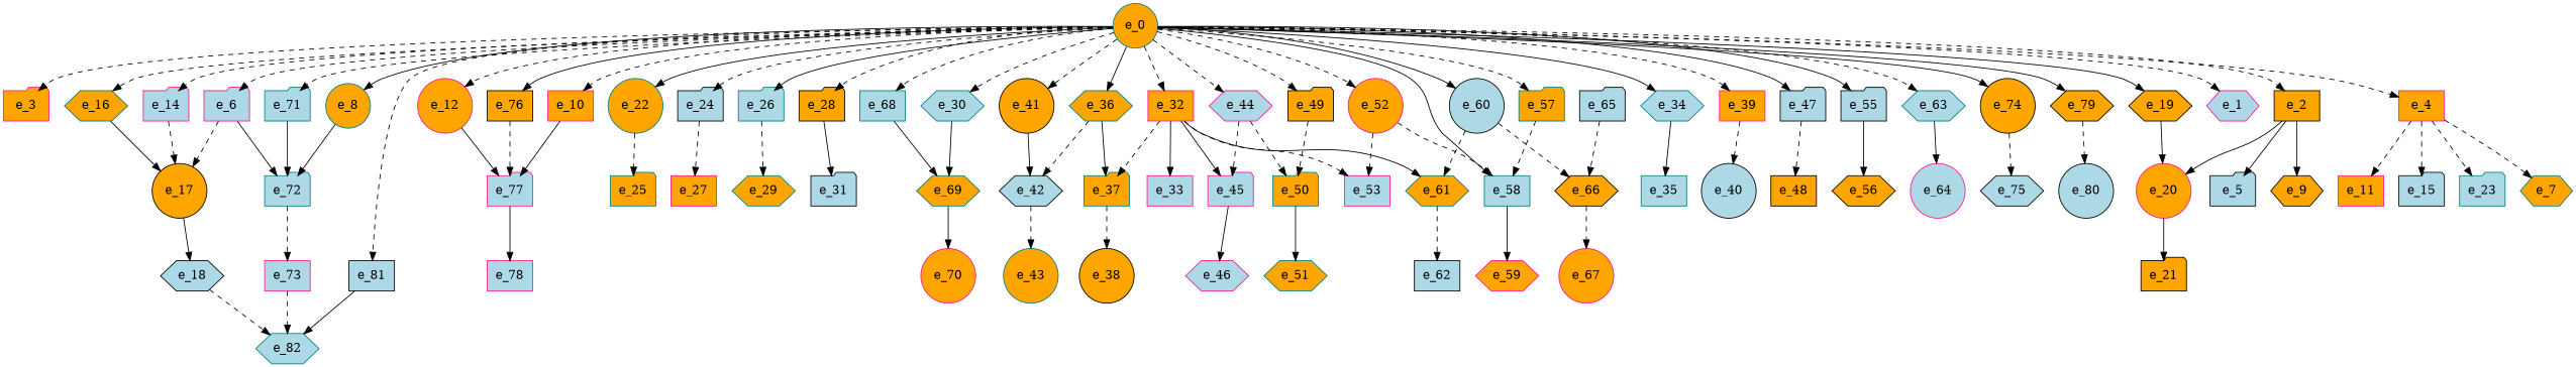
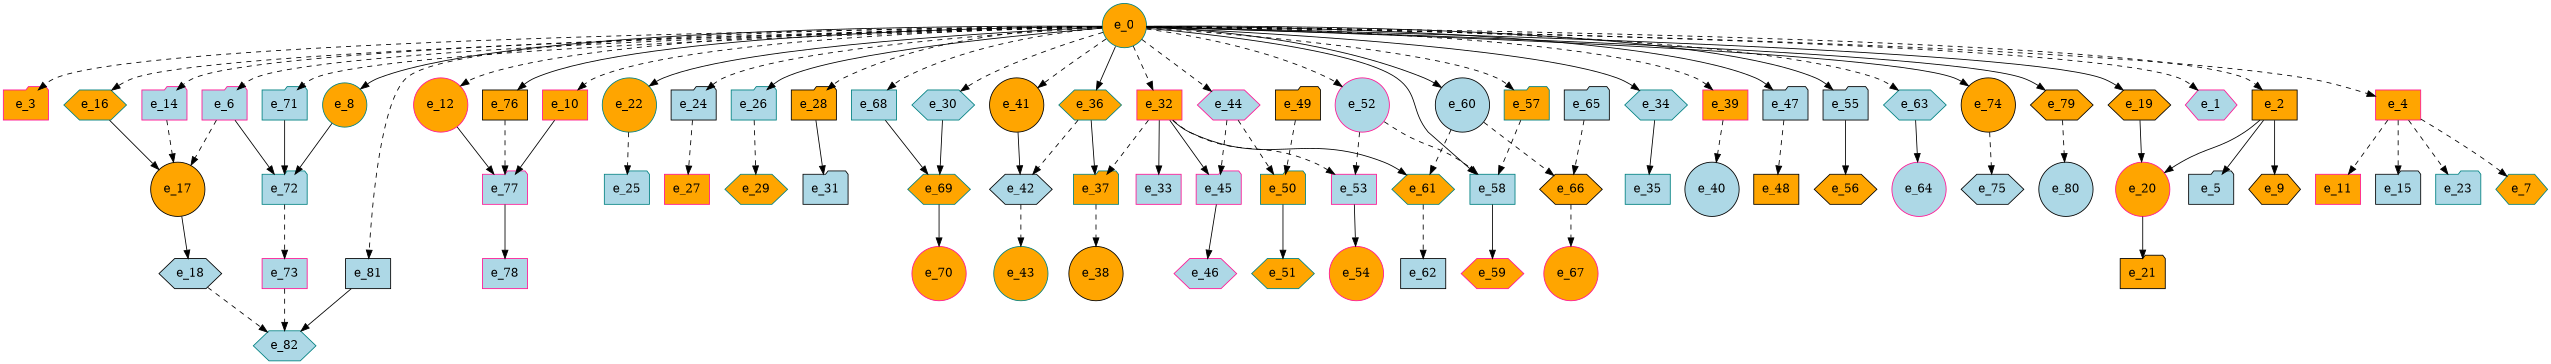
  digraph {
    node [color=black fillcolor=orange shape=hexagon style=filled]
    edge [style=dashed]
    e_1 [color=deeppink fillcolor=lightblue]
    e_0 [color=teal shape=circle]
    e_2 [shape=box]
    e_3 [color=deeppink shape=folder]
    e_4 [color=deeppink shape=box]
    e_6 [color=deeppink fillcolor=lightblue shape=folder]
    e_8 [color=teal shape=circle]
    e_10 [color=deeppink shape=box]
    e_12 [color=deeppink shape=circle]
    e_14 [color=deeppink fillcolor=lightblue shape=folder]
    e_16 [color=teal]
    e_19
    e_22 [color=teal shape=circle]
    e_24 [fillcolor=lightblue shape=folder]
    e_26 [color=teal fillcolor=lightblue shape=folder]
    e_28 [shape=folder]
    e_30 [color=teal fillcolor=lightblue]
    e_32 [color=deeppink shape=box]
    e_34 [color=teal fillcolor=lightblue]
    e_36 [color=teal]
    e_39 [color=deeppink shape=box]
    e_41 [shape=circle]
    e_44 [color=deeppink fillcolor=lightblue]
    e_47 [fillcolor=lightblue shape=folder]
    e_49 [shape=folder]
-   e_52 [color=deeppink shape=circle]
+   e_52 [color=deeppink fillcolor=lightblue shape=circle]
    e_55 [fillcolor=lightblue shape=folder]
    e_57 [color=teal shape=folder]
    e_60 [fillcolor=lightblue shape=circle]
    e_63 [color=teal fillcolor=lightblue]
    e_68 [color=teal fillcolor=lightblue shape=box]
    e_71 [color=teal fillcolor=lightblue shape=folder]
    e_74 [shape=circle]
    e_76 [shape=box]
    e_79
    e_81 [fillcolor=lightblue shape=box]
    e_58 [color=teal fillcolor=lightblue shape=box]
    e_5 [fillcolor=lightblue shape=folder]
    e_9
    e_20 [color=deeppink shape=circle]
    e_7 [color=teal]
    e_11 [color=deeppink shape=box]
    e_15 [fillcolor=lightblue shape=folder]
    e_23 [color=teal fillcolor=lightblue shape=folder]
    e_17 [shape=circle]
    e_72 [color=teal fillcolor=lightblue shape=folder]
    e_77 [color=deeppink fillcolor=lightblue shape=folder]
-   e_25 [color=teal shape=folder]
+   e_25 [color=teal fillcolor=lightblue shape=folder]
    e_27 [color=deeppink shape=box]
    e_29 [color=teal]
    e_31 [fillcolor=lightblue shape=folder]
    e_69 [color=teal]
    e_33 [color=deeppink fillcolor=lightblue shape=box]
    e_37 [color=teal shape=folder]
    e_45 [color=deeppink fillcolor=lightblue shape=folder]
    e_53 [color=deeppink fillcolor=lightblue shape=box]
    e_61 [color=teal]
    e_35 [color=teal fillcolor=lightblue shape=box]
    e_42 [fillcolor=lightblue]
    e_40 [fillcolor=lightblue shape=circle]
    e_50 [color=teal shape=folder]
    e_48 [shape=box]
    e_56
    e_66
    e_64 [color=deeppink fillcolor=lightblue shape=circle]
    e_65 [fillcolor=lightblue shape=folder]
    e_75 [fillcolor=lightblue]
    e_80 [fillcolor=lightblue shape=circle]
    e_82 [color=teal fillcolor=lightblue]
    e_21 [shape=folder]
    e_18 [fillcolor=lightblue]
    e_73 [color=deeppink fillcolor=lightblue shape=box]
    e_78 [color=deeppink fillcolor=lightblue shape=box]
    e_70 [color=deeppink shape=circle]
    e_38 [shape=circle]
    e_46 [color=deeppink fillcolor=lightblue]
+   e_54 [color=deeppink shape=circle]
    e_62 [fillcolor=lightblue shape=box]
    e_43 [color=teal shape=circle]
    e_51 [color=teal]
    e_59 [color=deeppink]
    e_67 [color=deeppink shape=circle]
    e_0 -> e_1
    e_0 -> e_2
    e_0 -> e_3
    e_0 -> e_4
    e_0 -> e_6
    e_0 -> e_8 [style=solid]
    e_0 -> e_10
    e_0 -> e_12
    e_0 -> e_14
    e_0 -> e_16
    e_0 -> e_19 [style=solid]
    e_0 -> e_22 [style=solid]
    e_0 -> e_24
    e_0 -> e_26 [style=solid]
    e_0 -> e_28
    e_0 -> e_30
    e_0 -> e_32
    e_0 -> e_34 [style=solid]
    e_0 -> e_36 [style=solid]
    e_0 -> e_39
    e_0 -> e_41
    e_0 -> e_44
    e_0 -> e_47 [style=solid]
-   e_0 -> e_49
    e_0 -> e_52
    e_0 -> e_55 [style=solid]
    e_0 -> e_57
    e_0 -> e_60 [style=solid]
    e_0 -> e_63
    e_0 -> e_68
    e_0 -> e_71
    e_0 -> e_74 [style=solid]
    e_0 -> e_76 [style=solid]
    e_0 -> e_79 [style=solid]
    e_0 -> e_81
    e_0 -> e_58 [style=solid]
    e_2 -> e_5 [style=solid]
    e_2 -> e_9 [style=solid]
    e_2 -> e_20 [style=solid]
    e_4 -> e_7
    e_4 -> e_11
    e_4 -> e_15
    e_4 -> e_23
    e_6 -> e_17
    e_6 -> e_72 [style=solid]
    e_8 -> e_72 [style=solid]
    e_10 -> e_77 [style=solid]
    e_12 -> e_77 [style=solid]
    e_14 -> e_17
    e_16 -> e_17 [style=solid]
    e_19 -> e_20 [style=solid]
    e_22 -> e_25
    e_24 -> e_27
    e_26 -> e_29
    e_28 -> e_31 [style=solid]
    e_30 -> e_69 [style=solid]
    e_32 -> e_33 [style=solid]
    e_32 -> e_37
    e_32 -> e_45 [style=solid]
    e_32 -> e_53
    e_32 -> e_61 [style=solid]
    e_34 -> e_35 [style=solid]
    e_36 -> e_37 [style=solid]
    e_36 -> e_42
    e_39 -> e_40
    e_41 -> e_42 [style=solid]
    e_44 -> e_45
    e_44 -> e_50
    e_47 -> e_48
    e_49 -> e_50
    e_52 -> e_58
    e_52 -> e_53
    e_55 -> e_56 [style=solid]
    e_57 -> e_58
    e_60 -> e_61
    e_60 -> e_66
    e_63 -> e_64 [style=solid]
    e_68 -> e_69 [style=solid]
    e_71 -> e_72 [style=solid]
    e_74 -> e_75
    e_76 -> e_77
    e_79 -> e_80
    e_81 -> e_82 [style=solid]
    e_58 -> e_59 [style=solid]
    e_20 -> e_21 [style=solid]
    e_17 -> e_18 [style=solid]
    e_72 -> e_73
    e_77 -> e_78 [style=solid]
    e_69 -> e_70 [style=solid]
    e_37 -> e_38
    e_45 -> e_46 [style=solid]
+   e_53 -> e_54 [style=solid]
    e_61 -> e_62
    e_42 -> e_43
    e_50 -> e_51 [style=solid]
    e_66 -> e_67
    e_65 -> e_66
    e_18 -> e_82
    e_73 -> e_82
  }
